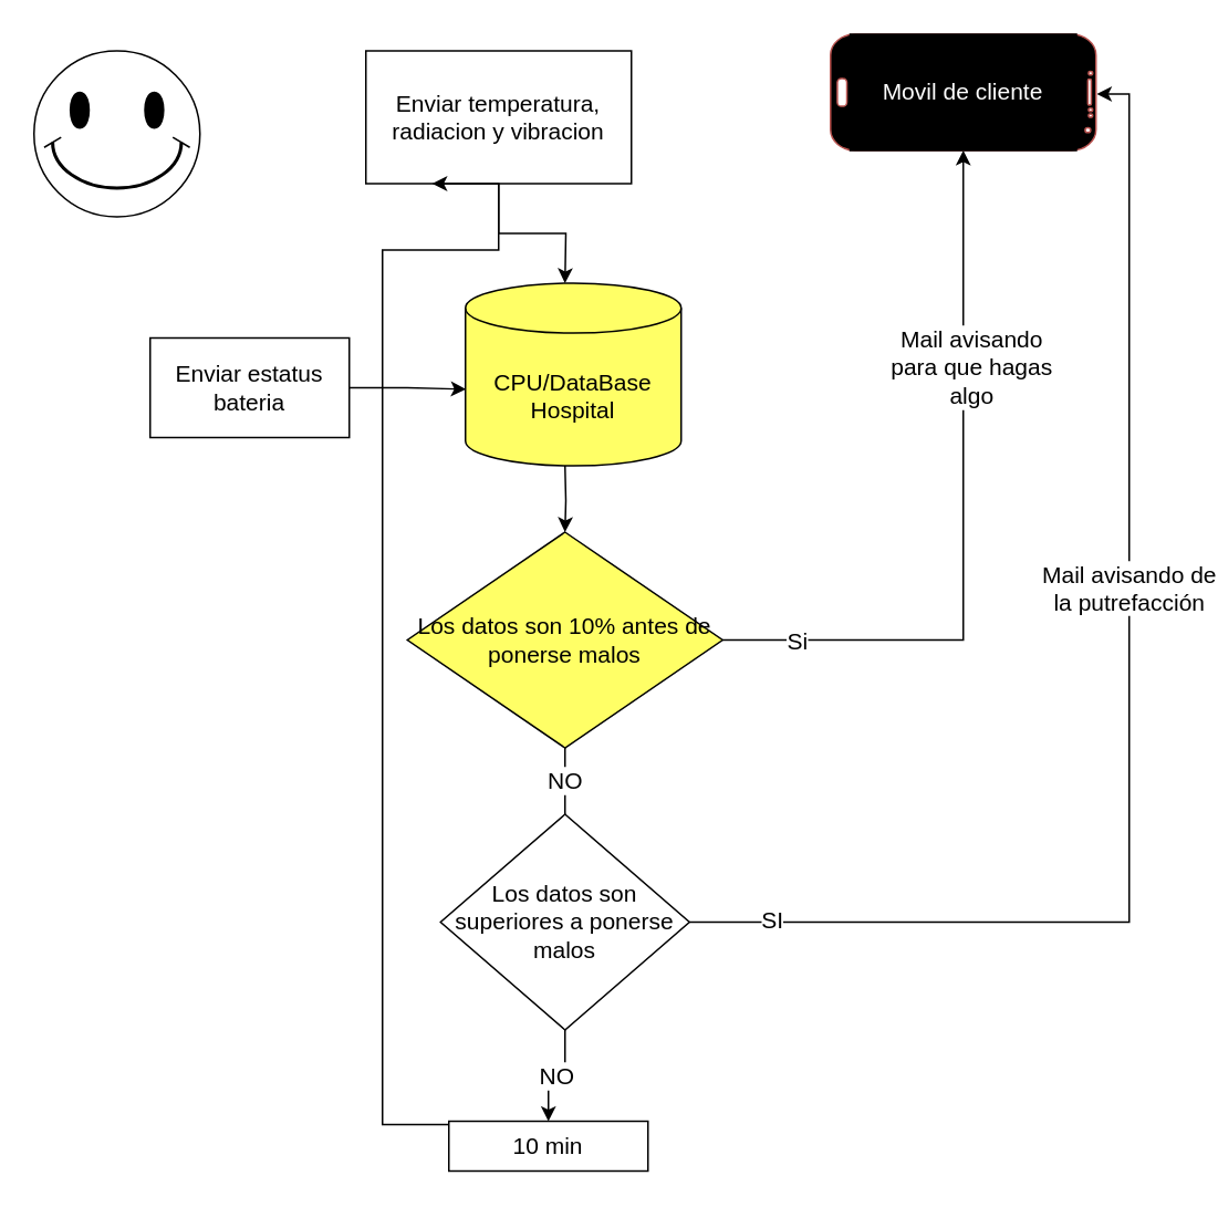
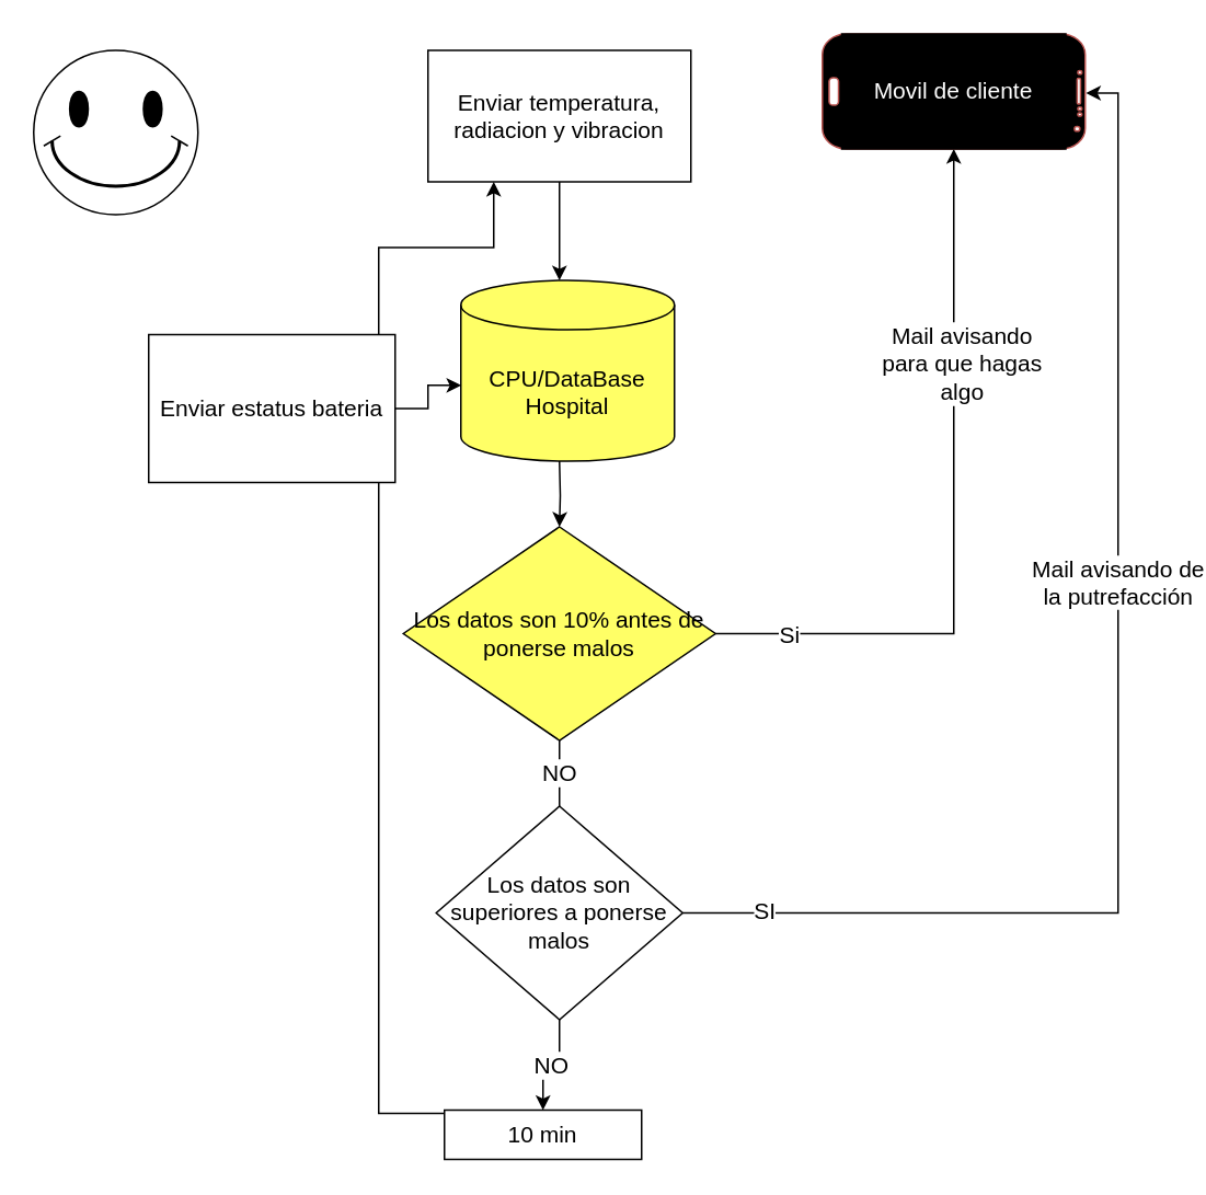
  <mxCell id="0" />
  <mxCell id="1" parent="0" />
  <mxCell id="2" style="edgeStyle=orthogonalEdgeStyle;rounded=0;orthogonalLoop=1;jettySize=auto;html=1;exitX=0.5;exitY=1;exitDx=0;exitDy=0;fontSize=14;" edge="1" parent="1" source="3"><mxGeometry relative="1" as="geometry"><mxPoint x="340" y="170" as="targetPoint" /></mxGeometry></mxCell>
- <mxCell id="3" value="Enviar temperatura, radiacion y vibracion" style="rounded=0;whiteSpace=wrap;html=1;fontSize=14;strokeColor=#000000;" vertex="1" parent="1"><mxGeometry x="220" y="30" width="160" height="80" as="geometry" /></mxCell>
+ <mxCell id="3" value="Enviar temperatura, radiacion y vibracion" style="rounded=0;whiteSpace=wrap;html=1;fontSize=14;strokeColor=#000000;" vertex="1" parent="1"><mxGeometry x="260" y="30" width="160" height="80" as="geometry" /></mxCell>
  <mxCell id="4" style="edgeStyle=orthogonalEdgeStyle;rounded=0;orthogonalLoop=1;jettySize=auto;html=1;exitX=0.5;exitY=1;exitDx=0;exitDy=0;entryX=0.5;entryY=0;entryDx=0;entryDy=0;fontSize=14;" edge="1" parent="1" target="9"><mxGeometry relative="1" as="geometry"><mxPoint x="340" y="280" as="sourcePoint" /></mxGeometry></mxCell>
  <mxCell id="5" style="edgeStyle=orthogonalEdgeStyle;rounded=0;orthogonalLoop=1;jettySize=auto;html=1;exitX=1;exitY=0.5;exitDx=0;exitDy=0;fontSize=14;entryX=0.5;entryY=1;entryDx=0;entryDy=0;" edge="1" parent="1" source="9" target="21"><mxGeometry relative="1" as="geometry"><mxPoint x="590" y="90" as="targetPoint" /></mxGeometry></mxCell>
  <mxCell id="6" value="Si" style="edgeLabel;html=1;align=center;verticalAlign=middle;resizable=0;points=[];fontSize=14;" vertex="1" connectable="0" parent="5"><mxGeometry x="-0.802" relative="1" as="geometry"><mxPoint as="offset" /></mxGeometry></mxCell>
  <mxCell id="7" value="Mail avisando &lt;br&gt;para que hagas &lt;br&gt;algo&lt;br&gt;" style="edgeLabel;html=1;align=center;verticalAlign=middle;resizable=0;points=[];fontSize=14;" vertex="1" connectable="0" parent="5"><mxGeometry x="0.409" y="-4" relative="1" as="geometry"><mxPoint as="offset" /></mxGeometry></mxCell>
  <mxCell id="8" value="NO" style="edgeStyle=orthogonalEdgeStyle;rounded=0;orthogonalLoop=1;jettySize=auto;html=1;exitX=0.5;exitY=1;exitDx=0;exitDy=0;entryX=0.5;entryY=0;entryDx=0;entryDy=0;fontSize=14;endArrow=none;" edge="1" parent="1" source="9" target="15"><mxGeometry relative="1" as="geometry" /></mxCell>
  <mxCell id="9" value="Los datos son 10% antes de ponerse malos" style="rhombus;whiteSpace=wrap;html=1;fontSize=14;strokeColor=#000000;fillColor=#ffff66;" vertex="1" parent="1"><mxGeometry x="245" y="320" width="190" height="130" as="geometry" /></mxCell>
  <mxCell id="10" style="edgeStyle=orthogonalEdgeStyle;rounded=0;orthogonalLoop=1;jettySize=auto;html=1;exitX=1;exitY=0.5;exitDx=0;exitDy=0;entryX=0.514;entryY=-0.003;entryDx=0;entryDy=0;fontSize=14;entryPerimeter=0;" edge="1" parent="1" source="15" target="20"><mxGeometry relative="1" as="geometry"><mxPoint x="650" y="60" as="targetPoint" /></mxGeometry></mxCell>
  <mxCell id="11" value="SI" style="edgeLabel;html=1;align=center;verticalAlign=middle;resizable=0;points=[];fontSize=14;" vertex="1" connectable="0" parent="10"><mxGeometry x="-0.874" y="2" relative="1" as="geometry"><mxPoint as="offset" /></mxGeometry></mxCell>
  <mxCell id="12" value="Mail avisando de &lt;br&gt;la putrefacción" style="edgeLabel;html=1;align=center;verticalAlign=middle;resizable=0;points=[];fontSize=14;" vertex="1" connectable="0" parent="10"><mxGeometry x="0.193" y="1" relative="1" as="geometry"><mxPoint as="offset" /></mxGeometry></mxCell>
  <mxCell id="13" style="edgeStyle=orthogonalEdgeStyle;rounded=0;orthogonalLoop=1;jettySize=auto;html=1;exitX=0;exitY=0.25;exitDx=0;exitDy=0;entryX=0.25;entryY=1;entryDx=0;entryDy=0;fontSize=14;" edge="1" parent="1" source="16" target="3"><mxGeometry relative="1" as="geometry"><Array as="points"><mxPoint x="230" y="677" /><mxPoint x="230" y="150" /><mxPoint x="300" y="150" /></Array></mxGeometry></mxCell>
  <mxCell id="14" value="NO" style="edgeStyle=orthogonalEdgeStyle;rounded=0;orthogonalLoop=1;jettySize=auto;html=1;exitX=0.5;exitY=1;exitDx=0;exitDy=0;entryX=0.5;entryY=0;entryDx=0;entryDy=0;fontSize=14;" edge="1" parent="1" source="15" target="16"><mxGeometry relative="1" as="geometry" /></mxCell>
  <mxCell id="15" value="Los datos son superiores a ponerse malos" style="rhombus;whiteSpace=wrap;html=1;fontSize=14;strokeColor=#000000;" vertex="1" parent="1"><mxGeometry x="265" y="490" width="150" height="130" as="geometry" /></mxCell>
  <mxCell id="16" value="10 min" style="rounded=0;whiteSpace=wrap;html=1;fontSize=14;strokeColor=#000000;" vertex="1" parent="1"><mxGeometry x="270" y="675" width="120" height="30" as="geometry" /></mxCell>
  <mxCell id="17" value="" style="verticalLabelPosition=bottom;verticalAlign=top;html=1;shape=mxgraph.basic.smiley;fontSize=14;strokeColor=#000000;" vertex="1" parent="1"><mxGeometry x="20" y="30" width="100" height="100" as="geometry" /></mxCell>
  <mxCell id="18" value="CPU/DataBase&lt;br&gt;Hospital" style="shape=cylinder3;whiteSpace=wrap;html=1;boundedLbl=1;backgroundOutline=1;size=15;fontSize=14;strokeColor=#000000;fillColor=#FFFF66;" vertex="1" parent="1"><mxGeometry x="280" y="170" width="130" height="110" as="geometry" /></mxCell>
  <mxCell id="19" value="" style="group" vertex="1" connectable="0" parent="1"><mxGeometry x="500" y="20" width="160" height="70" as="geometry" /></mxCell>
  <mxCell id="20" value="" style="verticalLabelPosition=bottom;verticalAlign=top;html=1;shadow=0;dashed=0;strokeWidth=1;shape=mxgraph.android.phone2;strokeColor=#b85450;direction=south;fontSize=14;fillColor=#000000;" vertex="1" parent="19"><mxGeometry width="160" height="70" as="geometry" /></mxCell>
  <mxCell id="21" value="&lt;font color=&quot;#ffffff&quot;&gt;Movil de cliente&lt;/font&gt;" style="rounded=0;whiteSpace=wrap;html=1;fontSize=14;strokeColor=#000000;fillColor=#000000;" vertex="1" parent="19"><mxGeometry x="11.852" width="136.296" height="70" as="geometry" /></mxCell>
  <mxCell id="22" style="edgeStyle=orthogonalEdgeStyle;rounded=0;orthogonalLoop=1;jettySize=auto;html=1;exitX=1;exitY=0.5;exitDx=0;exitDy=0;entryX=0.002;entryY=0.581;entryDx=0;entryDy=0;entryPerimeter=0;fontSize=14;fontColor=#FFFFFF;" edge="1" parent="1" source="23" target="18"><mxGeometry relative="1" as="geometry" /></mxCell>
- <mxCell id="23" value="Enviar estatus bateria" style="rounded=0;whiteSpace=wrap;html=1;fontSize=14;" vertex="1" parent="1"><mxGeometry x="90" y="203" width="120" height="60" as="geometry" /></mxCell>
+ <mxCell id="23" value="Enviar estatus bateria" style="rounded=0;whiteSpace=wrap;html=1;fontSize=14;" vertex="1" parent="1"><mxGeometry x="90" y="203" width="150" height="90" as="geometry" /></mxCell>
